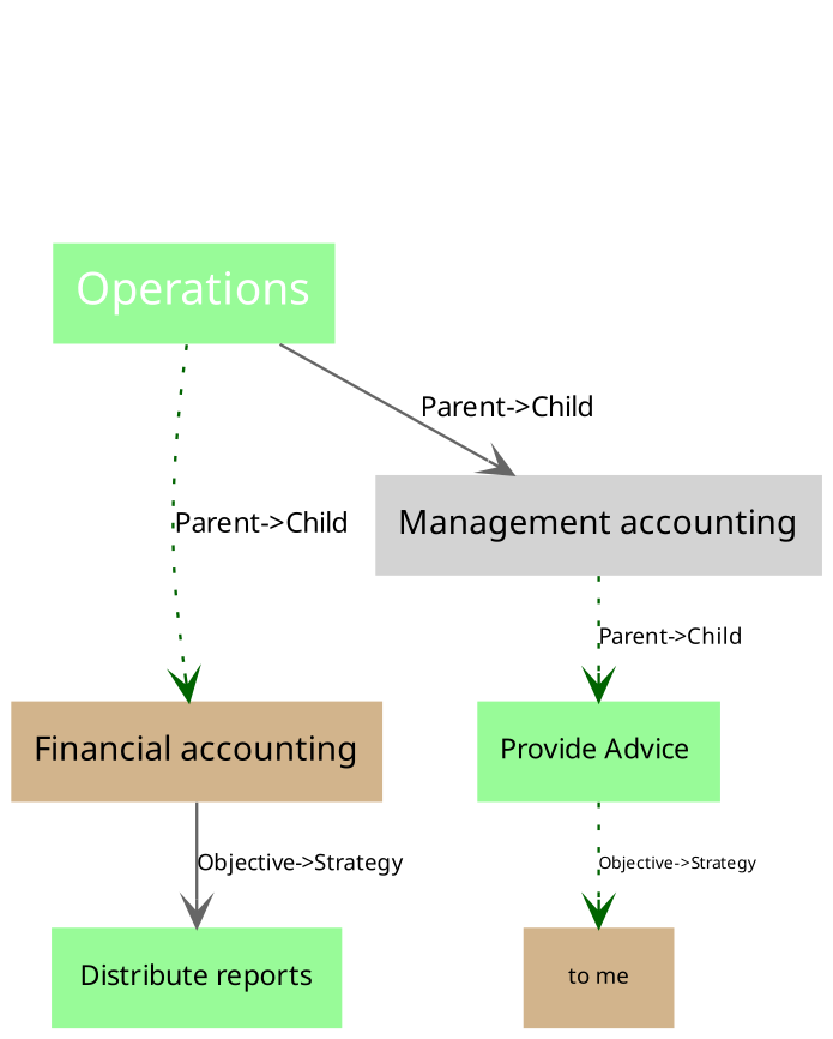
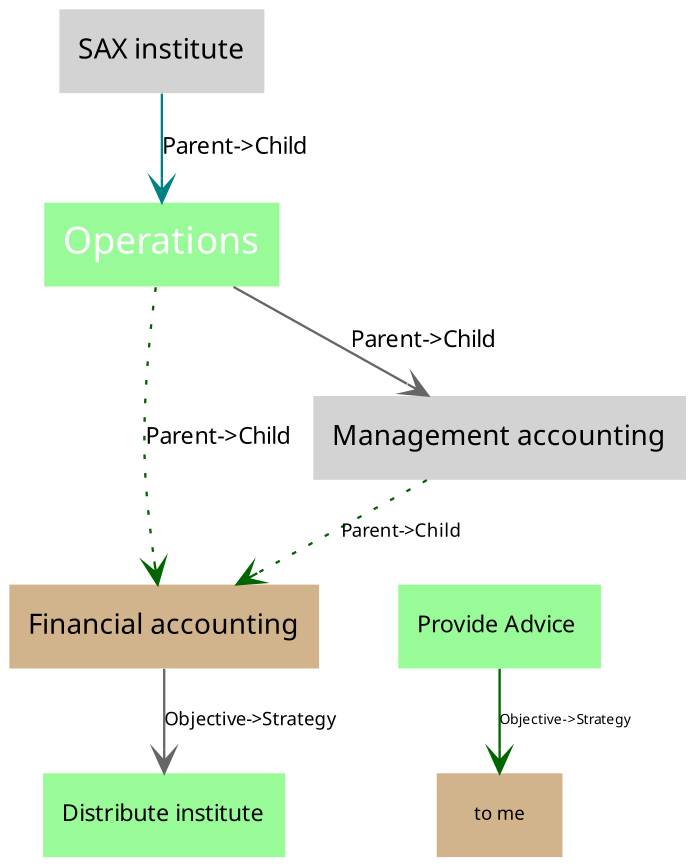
  digraph {
    node [color=darkorange fillcolor=palegreen fontname="Trebuchet MS" fontsize=12 shape=plaintext style=filled]
    edge [arrowhead=open color=darkgreen fontname="Trebuchet MS" fontsize=10 style=dotted]
    n1 [fontcolor=White fontsize=16 label=Operations]
    n2 [color=teal fillcolor=tan label="Financial accounting"]
    n3 [fillcolor=lightgrey label="Management accounting"]
-   n4 [color=gray40 fontsize=10 label="Distribute reports"]
+   n4 [color=gray40 fontsize=10 label="Distribute institute"]
    n5 [fontsize=10 label="Provide Advice "]
+   n6 [color=purple fillcolor=lightgrey label="SAX institute"]
    n7 [fillcolor=tan fontsize=8 label="to me"]
    n1 -> n2 [label="Parent->Child"]
    n1 -> n3 [color=gray40 label="Parent->Child" style=solid]
    n2 -> n4 [color=gray40 fontsize=8 label="Objective->Strategy" style=solid]
-   n3 -> n5 [fontsize=8 label="Parent->Child"]
-   n5 -> n7 [fontsize=6 label="Objective->Strategy"]
+   n3 -> n2 [fontsize=8 label="Parent->Child"]
+   n5 -> n7 [fontsize=6 label="Objective->Strategy" style=solid]
+   n6 -> n1 [color=teal label="Parent->Child" style=solid]
  }
